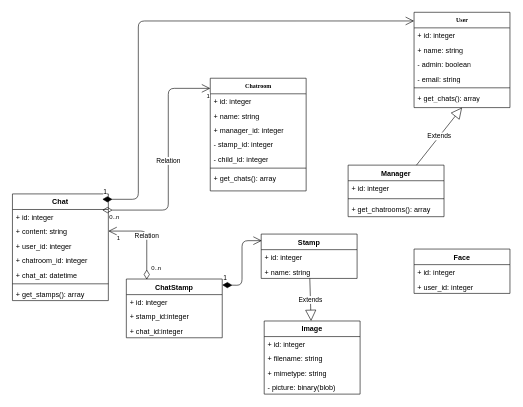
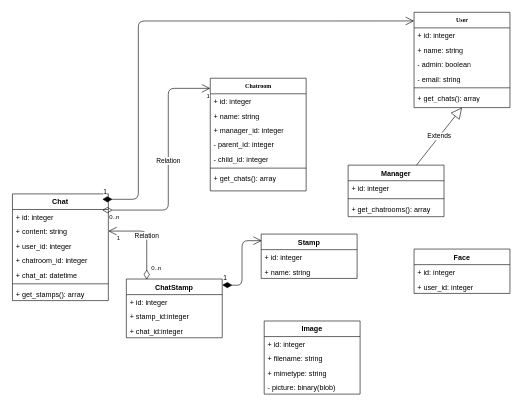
  <mxCell id="0" />
  <mxCell id="1" parent="0" />
  <mxCell id="2" value="&lt;b&gt;User&lt;/b&gt;" style="swimlane;html=1;fontStyle=0;childLayout=stackLayout;horizontal=1;startSize=26;fillColor=none;horizontalStack=0;resizeParent=1;resizeLast=0;collapsible=1;marginBottom=0;swimlaneFillColor=#ffffff;rounded=0;shadow=0;comic=0;labelBackgroundColor=none;strokeColor=#000000;strokeWidth=1;fontFamily=Verdana;fontSize=10;fontColor=#000000;align=center;" parent="1" vertex="1"><mxGeometry x="690" y="20" width="160" height="159" as="geometry"><mxRectangle x="640" y="81" width="60" height="26" as="alternateBounds" /></mxGeometry></mxCell>
  <mxCell id="3" value="+ id: integer" style="text;html=1;strokeColor=none;fillColor=none;align=left;verticalAlign=top;spacingLeft=4;spacingRight=4;whiteSpace=wrap;overflow=hidden;rotatable=0;points=[[0,0.5],[1,0.5]];portConstraint=eastwest;" parent="2" vertex="1"><mxGeometry y="26" width="160" height="24" as="geometry" /></mxCell>
  <mxCell id="4" value="+ name: string" style="text;html=1;strokeColor=none;fillColor=none;align=left;verticalAlign=top;spacingLeft=4;spacingRight=4;whiteSpace=wrap;overflow=hidden;rotatable=0;points=[[0,0.5],[1,0.5]];portConstraint=eastwest;" parent="2" vertex="1"><mxGeometry y="50" width="160" height="24" as="geometry" /></mxCell>
  <mxCell id="5" value="- admin: boolean" style="text;html=1;strokeColor=none;fillColor=none;align=left;verticalAlign=top;spacingLeft=4;spacingRight=4;whiteSpace=wrap;overflow=hidden;rotatable=0;points=[[0,0.5],[1,0.5]];portConstraint=eastwest;" parent="2" vertex="1"><mxGeometry y="74" width="160" height="24" as="geometry" /></mxCell>
  <mxCell id="6" value="- email: string" style="text;html=1;strokeColor=none;fillColor=none;align=left;verticalAlign=top;spacingLeft=4;spacingRight=4;whiteSpace=wrap;overflow=hidden;rotatable=0;points=[[0,0.5],[1,0.5]];portConstraint=eastwest;" parent="2" vertex="1"><mxGeometry y="98" width="160" height="24" as="geometry" /></mxCell>
  <mxCell id="7" value="" style="line;strokeWidth=1;fillColor=none;align=left;verticalAlign=middle;spacingTop=-1;spacingLeft=3;spacingRight=3;rotatable=0;labelPosition=right;points=[];portConstraint=eastwest;" parent="2" vertex="1"><mxGeometry y="122" width="160" height="8" as="geometry" /></mxCell>
  <mxCell id="8" value="+ get_chats(): array" style="text;html=1;strokeColor=none;fillColor=none;align=left;verticalAlign=top;spacingLeft=4;spacingRight=4;whiteSpace=wrap;overflow=hidden;rotatable=0;points=[[0,0.5],[1,0.5]];portConstraint=eastwest;" parent="2" vertex="1"><mxGeometry y="130" width="160" height="26" as="geometry" /></mxCell>
  <mxCell id="9" value="&lt;b&gt;Chatroom&lt;/b&gt;" style="swimlane;html=1;fontStyle=0;childLayout=stackLayout;horizontal=1;startSize=26;fillColor=none;horizontalStack=0;resizeParent=1;resizeLast=0;collapsible=1;marginBottom=0;swimlaneFillColor=#ffffff;rounded=0;shadow=0;comic=0;labelBackgroundColor=none;strokeColor=#000000;strokeWidth=1;fontFamily=Verdana;fontSize=10;fontColor=#000000;align=center;" parent="1" vertex="1"><mxGeometry x="350" y="130" width="160" height="188" as="geometry" /></mxCell>
  <mxCell id="10" value="+ id: integer" style="text;html=1;strokeColor=none;fillColor=none;align=left;verticalAlign=top;spacingLeft=4;spacingRight=4;whiteSpace=wrap;overflow=hidden;rotatable=0;points=[[0,0.5],[1,0.5]];portConstraint=eastwest;" parent="9" vertex="1"><mxGeometry y="26" width="160" height="24" as="geometry" /></mxCell>
  <mxCell id="11" value="+ name: string" style="text;html=1;strokeColor=none;fillColor=none;align=left;verticalAlign=top;spacingLeft=4;spacingRight=4;whiteSpace=wrap;overflow=hidden;rotatable=0;points=[[0,0.5],[1,0.5]];portConstraint=eastwest;" parent="9" vertex="1"><mxGeometry y="50" width="160" height="24" as="geometry" /></mxCell>
  <mxCell id="12" value="+ manager_id: integer" style="text;html=1;strokeColor=none;fillColor=none;align=left;verticalAlign=top;spacingLeft=4;spacingRight=4;whiteSpace=wrap;overflow=hidden;rotatable=0;points=[[0,0.5],[1,0.5]];portConstraint=eastwest;" parent="9" vertex="1"><mxGeometry y="74" width="160" height="24" as="geometry" /></mxCell>
- <mxCell id="13" value="- stamp_id: integer" style="text;html=1;strokeColor=none;fillColor=none;align=left;verticalAlign=top;spacingLeft=4;spacingRight=4;whiteSpace=wrap;overflow=hidden;rotatable=0;points=[[0,0.5],[1,0.5]];portConstraint=eastwest;" parent="9" vertex="1"><mxGeometry y="98" width="160" height="24" as="geometry" /></mxCell>
+ <mxCell id="13" value="- parent_id: integer" style="text;html=1;strokeColor=none;fillColor=none;align=left;verticalAlign=top;spacingLeft=4;spacingRight=4;whiteSpace=wrap;overflow=hidden;rotatable=0;points=[[0,0.5],[1,0.5]];portConstraint=eastwest;" parent="9" vertex="1"><mxGeometry y="98" width="160" height="24" as="geometry" /></mxCell>
  <mxCell id="14" value="&lt;div&gt;- child_id: integer&lt;/div&gt;" style="text;html=1;strokeColor=none;fillColor=none;align=left;verticalAlign=top;spacingLeft=4;spacingRight=4;whiteSpace=wrap;overflow=hidden;rotatable=0;points=[[0,0.5],[1,0.5]];portConstraint=eastwest;" parent="9" vertex="1"><mxGeometry y="122" width="160" height="24" as="geometry" /></mxCell>
  <mxCell id="15" value="" style="line;strokeWidth=1;fillColor=none;align=left;verticalAlign=middle;spacingTop=-1;spacingLeft=3;spacingRight=3;rotatable=0;labelPosition=right;points=[];portConstraint=eastwest;" parent="9" vertex="1"><mxGeometry y="146" width="160" height="8" as="geometry" /></mxCell>
  <mxCell id="16" value="+ get_chats(): array" style="text;html=1;strokeColor=none;fillColor=none;align=left;verticalAlign=top;spacingLeft=4;spacingRight=4;whiteSpace=wrap;overflow=hidden;rotatable=0;points=[[0,0.5],[1,0.5]];portConstraint=eastwest;" parent="9" vertex="1"><mxGeometry y="154" width="160" height="24" as="geometry" /></mxCell>
  <mxCell id="17" value="Chat" style="swimlane;fontStyle=1;align=center;verticalAlign=top;childLayout=stackLayout;horizontal=1;startSize=26;horizontalStack=0;resizeParent=1;resizeParentMax=0;resizeLast=0;collapsible=1;marginBottom=0;" parent="1" vertex="1"><mxGeometry x="20" y="323" width="160" height="178" as="geometry" /></mxCell>
  <mxCell id="18" value="1" style="endArrow=open;html=1;endSize=12;startArrow=diamondThin;startSize=14;startFill=1;edgeStyle=orthogonalEdgeStyle;align=left;verticalAlign=bottom;entryX=0;entryY=0.091;entryDx=0;entryDy=0;entryPerimeter=0;" parent="17" target="2" edge="1"><mxGeometry x="-1" y="3" relative="1" as="geometry"><mxPoint x="150" y="9" as="sourcePoint" /><mxPoint x="310" y="9" as="targetPoint" /><Array as="points"><mxPoint x="210" y="9" /><mxPoint x="210" y="-289" /></Array></mxGeometry></mxCell>
  <mxCell id="19" value="Relation" style="endArrow=open;html=1;endSize=12;startArrow=diamondThin;startSize=14;startFill=0;edgeStyle=orthogonalEdgeStyle;entryX=0;entryY=0.09;entryDx=0;entryDy=0;entryPerimeter=0;" parent="17" target="9" edge="1"><mxGeometry relative="1" as="geometry"><mxPoint x="150" y="27" as="sourcePoint" /><mxPoint x="310" y="27" as="targetPoint" /><Array as="points"><mxPoint x="260" y="27" /><mxPoint x="260" y="-176" /></Array></mxGeometry></mxCell>
  <mxCell id="20" value="0..n" style="resizable=0;html=1;align=left;verticalAlign=top;labelBackgroundColor=#ffffff;fontSize=10;" parent="19" connectable="0" vertex="1"><mxGeometry x="-1" relative="1" as="geometry"><mxPoint x="10" y="-1" as="offset" /></mxGeometry></mxCell>
  <mxCell id="21" value="1" style="resizable=0;html=1;align=right;verticalAlign=top;labelBackgroundColor=#ffffff;fontSize=10;" parent="19" connectable="0" vertex="1"><mxGeometry x="1" relative="1" as="geometry" /></mxCell>
  <mxCell id="22" value="+ id: integer" style="text;strokeColor=none;fillColor=none;align=left;verticalAlign=top;spacingLeft=4;spacingRight=4;overflow=hidden;rotatable=0;points=[[0,0.5],[1,0.5]];portConstraint=eastwest;" parent="17" vertex="1"><mxGeometry y="26" width="160" height="24" as="geometry" /></mxCell>
  <mxCell id="23" value="+ content: string" style="text;strokeColor=none;fillColor=none;align=left;verticalAlign=top;spacingLeft=4;spacingRight=4;overflow=hidden;rotatable=0;points=[[0,0.5],[1,0.5]];portConstraint=eastwest;" parent="17" vertex="1"><mxGeometry y="50" width="160" height="24" as="geometry" /></mxCell>
  <mxCell id="24" value="+ user_id: integer" style="text;strokeColor=none;fillColor=none;align=left;verticalAlign=top;spacingLeft=4;spacingRight=4;overflow=hidden;rotatable=0;points=[[0,0.5],[1,0.5]];portConstraint=eastwest;" parent="17" vertex="1"><mxGeometry y="74" width="160" height="24" as="geometry" /></mxCell>
  <mxCell id="25" value="+ chatroom_id: integer" style="text;strokeColor=none;fillColor=none;align=left;verticalAlign=top;spacingLeft=4;spacingRight=4;overflow=hidden;rotatable=0;points=[[0,0.5],[1,0.5]];portConstraint=eastwest;" parent="17" vertex="1"><mxGeometry y="98" width="160" height="24" as="geometry" /></mxCell>
  <mxCell id="26" value="+ chat_at: datetime" style="text;strokeColor=none;fillColor=none;align=left;verticalAlign=top;spacingLeft=4;spacingRight=4;overflow=hidden;rotatable=0;points=[[0,0.5],[1,0.5]];portConstraint=eastwest;" vertex="1" parent="17"><mxGeometry y="122" width="160" height="24" as="geometry" /></mxCell>
  <mxCell id="27" value="" style="line;strokeWidth=1;fillColor=none;align=left;verticalAlign=middle;spacingTop=-1;spacingLeft=3;spacingRight=3;rotatable=0;labelPosition=right;points=[];portConstraint=eastwest;" parent="17" vertex="1"><mxGeometry y="146" width="160" height="8" as="geometry" /></mxCell>
  <mxCell id="28" value="+ get_stamps(): array" style="text;strokeColor=none;fillColor=none;align=left;verticalAlign=top;spacingLeft=4;spacingRight=4;overflow=hidden;rotatable=0;points=[[0,0.5],[1,0.5]];portConstraint=eastwest;" parent="17" vertex="1"><mxGeometry y="154" width="160" height="24" as="geometry" /></mxCell>
  <mxCell id="29" value="Image" style="swimlane;fontStyle=1;align=center;verticalAlign=top;childLayout=stackLayout;horizontal=1;startSize=26;horizontalStack=0;resizeParent=1;resizeParentMax=0;resizeLast=0;collapsible=1;marginBottom=0;" parent="1" vertex="1"><mxGeometry x="440" y="535" width="160" height="122" as="geometry" /></mxCell>
  <mxCell id="30" value="+ id: integer" style="text;strokeColor=none;fillColor=none;align=left;verticalAlign=top;spacingLeft=4;spacingRight=4;overflow=hidden;rotatable=0;points=[[0,0.5],[1,0.5]];portConstraint=eastwest;" parent="29" vertex="1"><mxGeometry y="26" width="160" height="24" as="geometry" /></mxCell>
  <mxCell id="31" value="+ filename: string" style="text;strokeColor=none;fillColor=none;align=left;verticalAlign=top;spacingLeft=4;spacingRight=4;overflow=hidden;rotatable=0;points=[[0,0.5],[1,0.5]];portConstraint=eastwest;" parent="29" vertex="1"><mxGeometry y="50" width="160" height="24" as="geometry" /></mxCell>
  <mxCell id="32" value="+ mimetype: string" style="text;strokeColor=none;fillColor=none;align=left;verticalAlign=top;spacingLeft=4;spacingRight=4;overflow=hidden;rotatable=0;points=[[0,0.5],[1,0.5]];portConstraint=eastwest;" parent="29" vertex="1"><mxGeometry y="74" width="160" height="24" as="geometry" /></mxCell>
  <mxCell id="33" value="- picture: binary(blob)" style="text;strokeColor=none;fillColor=none;align=left;verticalAlign=top;spacingLeft=4;spacingRight=4;overflow=hidden;rotatable=0;points=[[0,0.5],[1,0.5]];portConstraint=eastwest;" parent="29" vertex="1"><mxGeometry y="98" width="160" height="24" as="geometry" /></mxCell>
  <mxCell id="34" value="Manager" style="swimlane;fontStyle=1;childLayout=stackLayout;horizontal=1;startSize=26;fillColor=none;horizontalStack=0;resizeParent=1;resizeParentMax=0;resizeLast=0;collapsible=1;marginBottom=0;" parent="1" vertex="1"><mxGeometry x="580" y="275" width="160" height="86" as="geometry" /></mxCell>
  <mxCell id="35" value="+ id: integer" style="text;strokeColor=none;fillColor=none;align=left;verticalAlign=top;spacingLeft=4;spacingRight=4;overflow=hidden;rotatable=0;points=[[0,0.5],[1,0.5]];portConstraint=eastwest;" parent="34" vertex="1"><mxGeometry y="26" width="160" height="26" as="geometry" /></mxCell>
  <mxCell id="36" value="" style="line;strokeWidth=1;fillColor=none;align=left;verticalAlign=middle;spacingTop=-1;spacingLeft=3;spacingRight=3;rotatable=0;labelPosition=right;points=[];portConstraint=eastwest;" parent="34" vertex="1"><mxGeometry y="52" width="160" height="8" as="geometry" /></mxCell>
  <mxCell id="37" value="+ get_chatrooms(): array" style="text;strokeColor=none;fillColor=none;align=left;verticalAlign=top;spacingLeft=4;spacingRight=4;overflow=hidden;rotatable=0;points=[[0,0.5],[1,0.5]];portConstraint=eastwest;" parent="34" vertex="1"><mxGeometry y="60" width="160" height="26" as="geometry" /></mxCell>
  <mxCell id="38" value="Extends" style="endArrow=block;endSize=16;endFill=0;html=1;entryX=0.5;entryY=1;entryDx=0;entryDy=0;" parent="1" source="34" target="2" edge="1"><mxGeometry width="160" relative="1" as="geometry"><mxPoint x="590" y="320" as="sourcePoint" /><mxPoint x="640" y="50" as="targetPoint" /></mxGeometry></mxCell>
  <mxCell id="39" value="Stamp" style="swimlane;fontStyle=1;align=center;verticalAlign=top;childLayout=stackLayout;horizontal=1;startSize=26;horizontalStack=0;resizeParent=1;resizeParentMax=0;resizeLast=0;collapsible=1;marginBottom=0;" parent="1" vertex="1"><mxGeometry x="435" y="390" width="160" height="74" as="geometry" /></mxCell>
  <mxCell id="40" value="+ id: integer" style="text;strokeColor=none;fillColor=none;align=left;verticalAlign=top;spacingLeft=4;spacingRight=4;overflow=hidden;rotatable=0;points=[[0,0.5],[1,0.5]];portConstraint=eastwest;" parent="39" vertex="1"><mxGeometry y="26" width="160" height="24" as="geometry" /></mxCell>
  <mxCell id="41" value="+ name: string" style="text;strokeColor=none;fillColor=none;align=left;verticalAlign=top;spacingLeft=4;spacingRight=4;overflow=hidden;rotatable=0;points=[[0,0.5],[1,0.5]];portConstraint=eastwest;" parent="39" vertex="1"><mxGeometry y="50" width="160" height="24" as="geometry" /></mxCell>
- <mxCell id="42" value="Extends" style="endArrow=block;endSize=16;endFill=0;html=1;" parent="1" source="39" target="29" edge="1"><mxGeometry width="160" relative="1" as="geometry"><mxPoint x="460" y="540" as="sourcePoint" /><mxPoint x="750" y="590" as="targetPoint" /></mxGeometry></mxCell>
  <mxCell id="43" value="ChatStamp" style="swimlane;fontStyle=1;align=center;verticalAlign=top;childLayout=stackLayout;horizontal=1;startSize=26;horizontalStack=0;resizeParent=1;resizeParentMax=0;resizeLast=0;collapsible=1;marginBottom=0;" parent="1" vertex="1"><mxGeometry x="210" y="465" width="160" height="98" as="geometry" /></mxCell>
  <mxCell id="44" value="1" style="endArrow=open;html=1;endSize=12;startArrow=diamondThin;startSize=14;startFill=1;edgeStyle=orthogonalEdgeStyle;align=left;verticalAlign=bottom;entryX=0.006;entryY=0.149;entryDx=0;entryDy=0;entryPerimeter=0;" parent="43" target="39" edge="1"><mxGeometry x="-1" y="3" relative="1" as="geometry"><mxPoint x="160" y="10" as="sourcePoint" /><mxPoint x="320" y="10" as="targetPoint" /></mxGeometry></mxCell>
  <mxCell id="45" value="+ id: integer" style="text;strokeColor=none;fillColor=none;align=left;verticalAlign=top;spacingLeft=4;spacingRight=4;overflow=hidden;rotatable=0;points=[[0,0.5],[1,0.5]];portConstraint=eastwest;" parent="43" vertex="1"><mxGeometry y="26" width="160" height="24" as="geometry" /></mxCell>
  <mxCell id="46" value="+ stamp_id:integer" style="text;strokeColor=none;fillColor=none;align=left;verticalAlign=top;spacingLeft=4;spacingRight=4;overflow=hidden;rotatable=0;points=[[0,0.5],[1,0.5]];portConstraint=eastwest;" parent="43" vertex="1"><mxGeometry y="50" width="160" height="24" as="geometry" /></mxCell>
  <mxCell id="47" value="+ chat_id:integer" style="text;strokeColor=none;fillColor=none;align=left;verticalAlign=top;spacingLeft=4;spacingRight=4;overflow=hidden;rotatable=0;points=[[0,0.5],[1,0.5]];portConstraint=eastwest;" parent="43" vertex="1"><mxGeometry y="74" width="160" height="24" as="geometry" /></mxCell>
  <mxCell id="48" value="Relation" style="endArrow=open;html=1;endSize=12;startArrow=diamondThin;startSize=14;startFill=0;edgeStyle=orthogonalEdgeStyle;entryX=1;entryY=0.5;entryDx=0;entryDy=0;exitX=0.213;exitY=0.01;exitDx=0;exitDy=0;exitPerimeter=0;" parent="1" source="43" target="23" edge="1"><mxGeometry relative="1" as="geometry"><mxPoint x="190" y="540" as="sourcePoint" /><mxPoint x="180" y="560" as="targetPoint" /></mxGeometry></mxCell>
  <mxCell id="49" value="0..n" style="resizable=0;html=1;align=left;verticalAlign=top;labelBackgroundColor=#ffffff;fontSize=10;" parent="48" connectable="0" vertex="1"><mxGeometry x="-1" relative="1" as="geometry"><mxPoint x="6" y="-32" as="offset" /></mxGeometry></mxCell>
  <mxCell id="50" value="1" style="resizable=0;html=1;align=right;verticalAlign=top;labelBackgroundColor=#ffffff;fontSize=10;" parent="48" connectable="0" vertex="1"><mxGeometry x="1" relative="1" as="geometry"><mxPoint x="20" as="offset" /></mxGeometry></mxCell>
  <mxCell id="51" value="Face" style="swimlane;fontStyle=1;align=center;verticalAlign=top;childLayout=stackLayout;horizontal=1;startSize=26;horizontalStack=0;resizeParent=1;resizeParentMax=0;resizeLast=0;collapsible=1;marginBottom=0;" parent="1" vertex="1"><mxGeometry x="690" y="415" width="160" height="74" as="geometry" /></mxCell>
  <mxCell id="52" value="+ id: integer" style="text;strokeColor=none;fillColor=none;align=left;verticalAlign=top;spacingLeft=4;spacingRight=4;overflow=hidden;rotatable=0;points=[[0,0.5],[1,0.5]];portConstraint=eastwest;" parent="51" vertex="1"><mxGeometry y="26" width="160" height="24" as="geometry" /></mxCell>
  <mxCell id="53" value="+ user_id: integer" style="text;strokeColor=none;fillColor=none;align=left;verticalAlign=top;spacingLeft=4;spacingRight=4;overflow=hidden;rotatable=0;points=[[0,0.5],[1,0.5]];portConstraint=eastwest;" parent="51" vertex="1"><mxGeometry y="50" width="160" height="24" as="geometry" /></mxCell>
